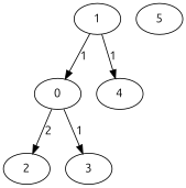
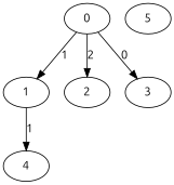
  digraph {
    fontname=Ubuntu
    node [fontname=Ubuntu]
    edge [fontname=Ubuntu]
    0
    1
    2
    3
    4
    5
-   1 -> 0 [label=1]
+   0 -> 1 [label=1]
    0 -> 2 [label=2]
-   0 -> 3 [label=1]
+   0 -> 3 [label=0]
    1 -> 4 [label=1]
  }
